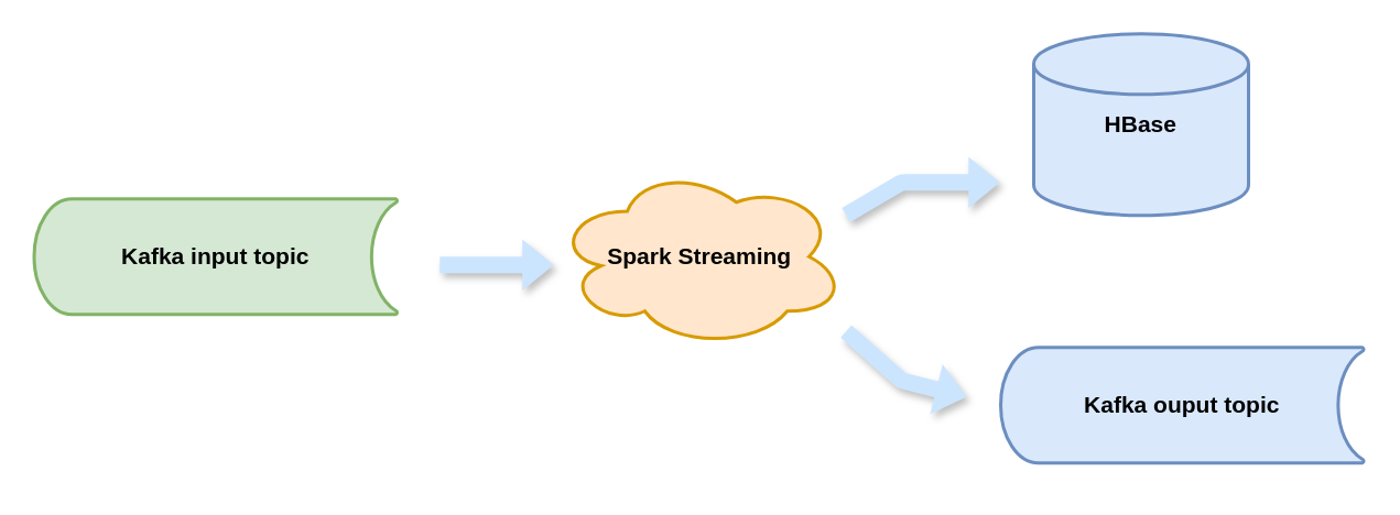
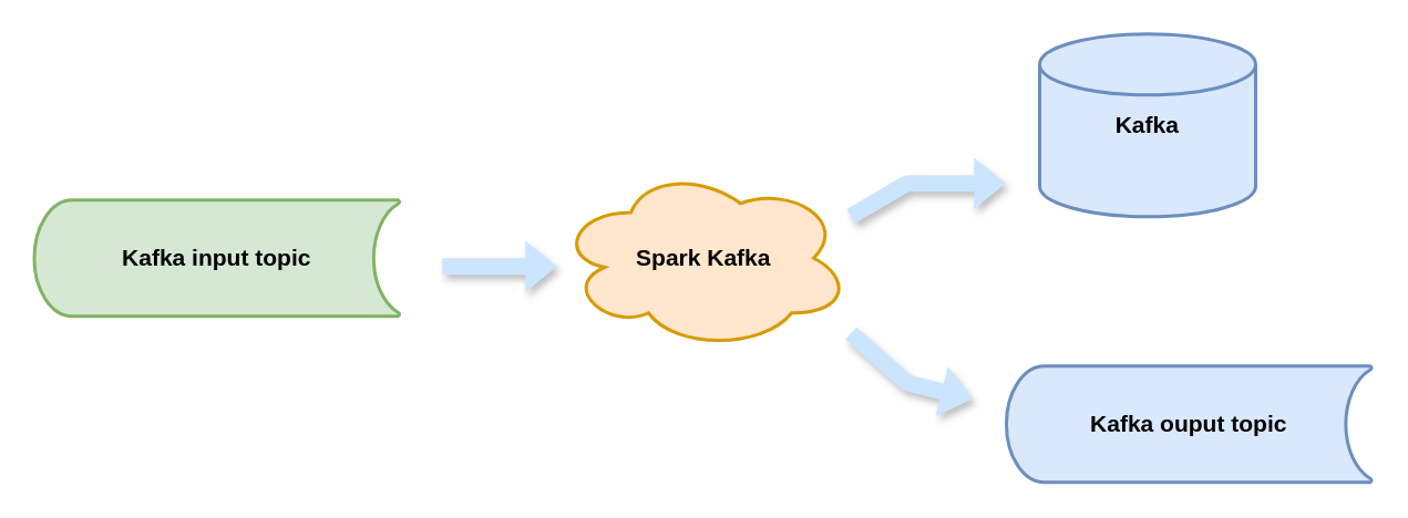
  <mxCell id="0" />
  <mxCell id="1" parent="0" />
  <mxCell id="2" value="&lt;b&gt;&lt;font style=&quot;font-size: 14px&quot;&gt;Kafka input topic&lt;/font&gt;&lt;/b&gt;" style="strokeWidth=2;html=1;shape=mxgraph.flowchart.stored_data;whiteSpace=wrap;fillColor=#d5e8d4;strokeColor=#82b366;" vertex="1" parent="1"><mxGeometry x="20" y="120" width="220" height="70" as="geometry" /></mxCell>
- <mxCell id="3" value="&lt;font size=&quot;1&quot;&gt;&lt;b style=&quot;font-size: 14px&quot;&gt;HBase&lt;/b&gt;&lt;/font&gt;" style="strokeWidth=2;html=1;shape=mxgraph.flowchart.database;whiteSpace=wrap;fillColor=#dae8fc;strokeColor=#6c8ebf;" vertex="1" parent="1"><mxGeometry x="625" y="20" width="130" height="110" as="geometry" /></mxCell>
- <mxCell id="4" value="&lt;b&gt;&lt;font style=&quot;font-size: 14px&quot;&gt;Kafka ouput topic&lt;/font&gt;&lt;/b&gt;" style="strokeWidth=2;html=1;shape=mxgraph.flowchart.stored_data;whiteSpace=wrap;fillColor=#dae8fc;strokeColor=#6c8ebf;" vertex="1" parent="1"><mxGeometry x="605" y="210" width="220" height="70" as="geometry" /></mxCell>
- <mxCell id="5" value="&lt;b&gt;Spark Streaming&lt;/b&gt;&lt;br&gt;" style="ellipse;shape=cloud;strokeWidth=2;fontSize=14;whiteSpace=wrap;html=1;align=center;fillColor=#ffe6cc;strokeColor=#d79b00;" vertex="1" parent="1"><mxGeometry x="335" y="100" width="176" height="110" as="geometry" /></mxCell>
+ <mxCell id="3" value="&lt;font size=&quot;1&quot;&gt;&lt;b style=&quot;font-size: 14px&quot;&gt;Kafka&lt;/b&gt;&lt;/font&gt;" style="strokeWidth=2;html=1;shape=mxgraph.flowchart.database;whiteSpace=wrap;fillColor=#dae8fc;strokeColor=#6c8ebf;" vertex="1" parent="1"><mxGeometry x="625" y="20" width="130" height="110" as="geometry" /></mxCell>
+ <mxCell id="4" value="&lt;b&gt;&lt;font style=&quot;font-size: 14px&quot;&gt;Kafka ouput topic&lt;/font&gt;&lt;/b&gt;" style="strokeWidth=2;html=1;shape=mxgraph.flowchart.stored_data;whiteSpace=wrap;fillColor=#dae8fc;strokeColor=#6c8ebf;" vertex="1" parent="1"><mxGeometry x="605" y="220" width="220" height="70" as="geometry" /></mxCell>
+ <mxCell id="5" value="&lt;b&gt;Spark Kafka&lt;/b&gt;&lt;br&gt;" style="ellipse;shape=cloud;strokeWidth=2;fontSize=14;whiteSpace=wrap;html=1;align=center;fillColor=#ffe6cc;strokeColor=#d79b00;" vertex="1" parent="1"><mxGeometry x="335" y="100" width="176" height="110" as="geometry" /></mxCell>
  <mxCell id="6" value="" style="shape=flexArrow;endArrow=classic;html=1;dashed=1;fillColor=#cce5ff;strokeColor=none;shadow=1;comic=0;" edge="1" parent="1"><mxGeometry width="50" height="50" relative="1" as="geometry"><mxPoint x="265" y="160" as="sourcePoint" /><mxPoint x="335" y="160" as="targetPoint" /></mxGeometry></mxCell>
  <mxCell id="7" value="" style="shape=flexArrow;endArrow=classic;html=1;fillColor=#cce5ff;strokeColor=none;shadow=1;" edge="1" parent="1"><mxGeometry width="50" height="50" relative="1" as="geometry"><mxPoint x="511" y="200" as="sourcePoint" /><mxPoint x="585" y="240" as="targetPoint" /><Array as="points"><mxPoint x="545" y="230" /></Array></mxGeometry></mxCell>
  <mxCell id="8" value="" style="shape=flexArrow;endArrow=classic;html=1;fillColor=#cce5ff;strokeColor=none;shadow=1;" edge="1" parent="1"><mxGeometry width="50" height="50" relative="1" as="geometry"><mxPoint x="511" y="130" as="sourcePoint" /><mxPoint x="605" y="110" as="targetPoint" /><Array as="points"><mxPoint x="545" y="110" /><mxPoint x="561" y="110" /></Array></mxGeometry></mxCell>
